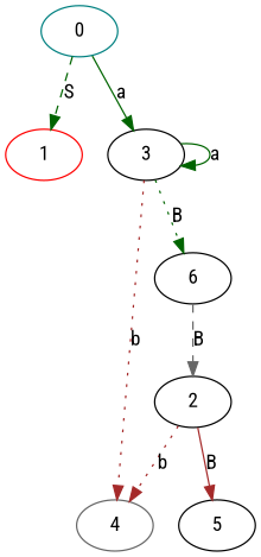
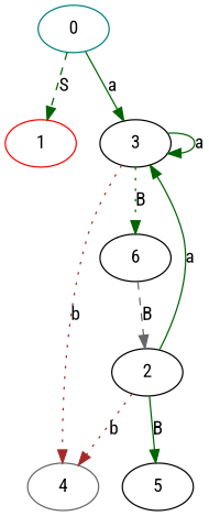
  digraph {
    fontname="Roboto Condensed"
    node [color=black fontname="Roboto Condensed"]
    edge [color=darkgreen fontname="Roboto Condensed" style=solid]
    0 [color=teal]
    1 [color=red]
    3
    2
    4 [color=gray40]
    5
    6
    0 -> 1 [label=S style=dashed]
    0 -> 3 [label=a]
    3 -> 3 [label=a]
    3 -> 4 [color=brown label=b style=dotted]
    3 -> 6 [label=B style=dotted]
+   2 -> 3 [label=a]
    2 -> 4 [color=brown label=b style=dotted]
-   2 -> 5 [color=brown label=B]
+   2 -> 5 [label=B]
    6 -> 2 [color=gray40 label=B style=dashed]
  }
